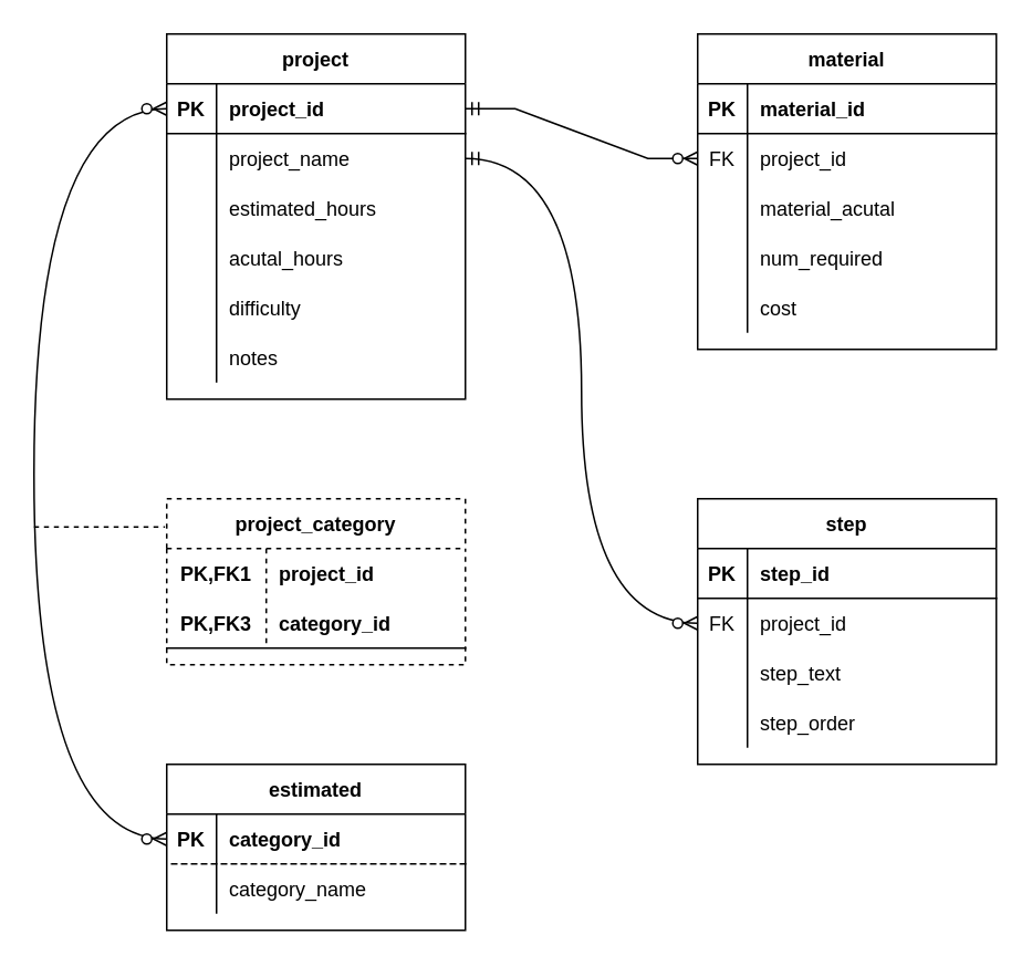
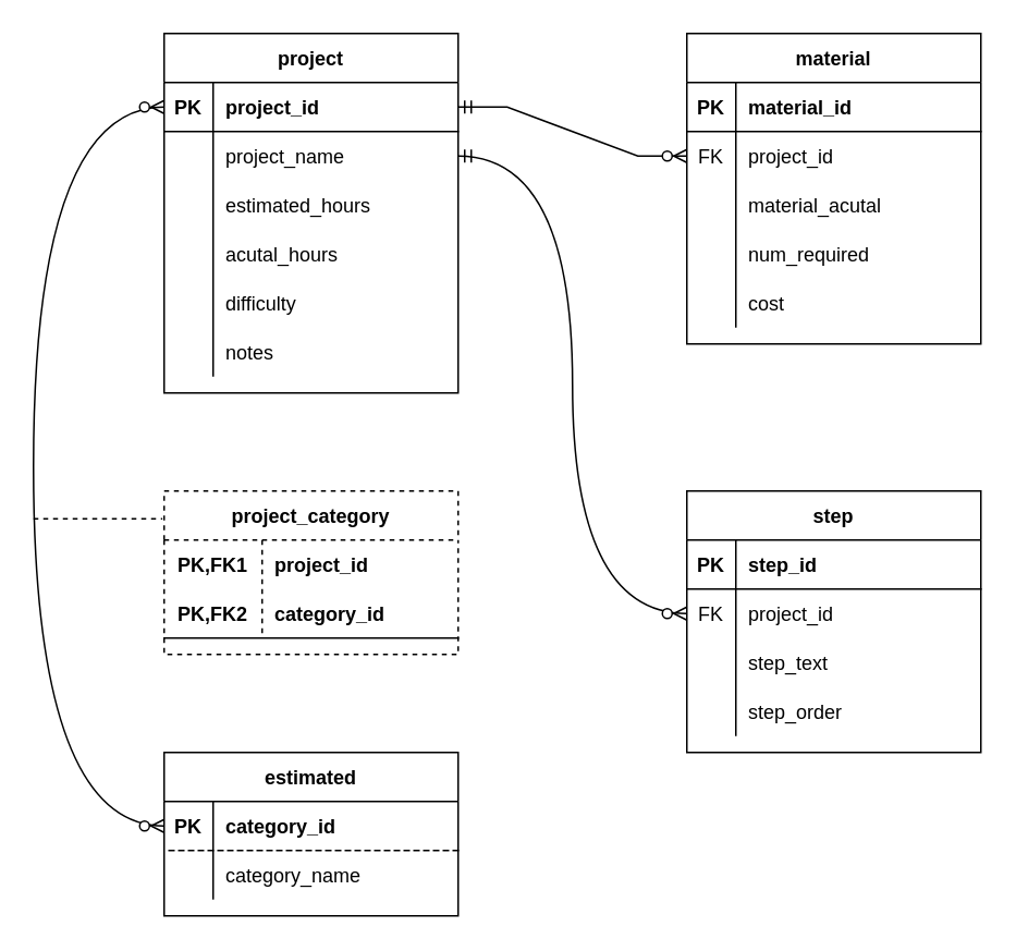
  <mxCell id="0" />
  <mxCell id="1" parent="0" />
  <mxCell id="2" value="project" style="shape=table;startSize=30;container=1;collapsible=1;childLayout=tableLayout;fixedRows=1;rowLines=0;fontStyle=1;align=center;resizeLast=1;" vertex="1" parent="1"><mxGeometry x="100" y="20" width="180" height="220" as="geometry" /></mxCell>
  <mxCell id="3" value="" style="shape=tableRow;horizontal=0;startSize=0;swimlaneHead=0;swimlaneBody=0;fillColor=none;collapsible=0;dropTarget=0;points=[[0,0.5],[1,0.5]];portConstraint=eastwest;top=0;left=0;right=0;bottom=1;" vertex="1" parent="2"><mxGeometry y="30" width="180" height="30" as="geometry" /></mxCell>
  <mxCell id="4" value="PK" style="shape=partialRectangle;connectable=0;fillColor=none;top=0;left=0;bottom=0;right=0;fontStyle=1;overflow=hidden;" vertex="1" parent="3"><mxGeometry width="30" height="30" as="geometry"><mxRectangle width="30" height="30" as="alternateBounds" /></mxGeometry></mxCell>
  <mxCell id="5" value="project_id" style="shape=partialRectangle;connectable=0;fillColor=none;top=0;left=0;bottom=0;right=0;align=left;spacingLeft=6;fontStyle=1;overflow=hidden;" vertex="1" parent="3"><mxGeometry x="30" width="150" height="30" as="geometry"><mxRectangle width="150" height="30" as="alternateBounds" /></mxGeometry></mxCell>
  <mxCell id="6" value="" style="shape=tableRow;horizontal=0;startSize=0;swimlaneHead=0;swimlaneBody=0;fillColor=none;collapsible=0;dropTarget=0;points=[[0,0.5],[1,0.5]];portConstraint=eastwest;top=0;left=0;right=0;bottom=0;" vertex="1" parent="2"><mxGeometry y="60" width="180" height="30" as="geometry" /></mxCell>
  <mxCell id="7" value="" style="shape=partialRectangle;connectable=0;fillColor=none;top=0;left=0;bottom=0;right=0;editable=1;overflow=hidden;" vertex="1" parent="6"><mxGeometry width="30" height="30" as="geometry"><mxRectangle width="30" height="30" as="alternateBounds" /></mxGeometry></mxCell>
  <mxCell id="8" value="project_name" style="shape=partialRectangle;connectable=0;fillColor=none;top=0;left=0;bottom=0;right=0;align=left;spacingLeft=6;overflow=hidden;" vertex="1" parent="6"><mxGeometry x="30" width="150" height="30" as="geometry"><mxRectangle width="150" height="30" as="alternateBounds" /></mxGeometry></mxCell>
  <mxCell id="9" value="" style="shape=tableRow;horizontal=0;startSize=0;swimlaneHead=0;swimlaneBody=0;fillColor=none;collapsible=0;dropTarget=0;points=[[0,0.5],[1,0.5]];portConstraint=eastwest;top=0;left=0;right=0;bottom=0;" vertex="1" parent="2"><mxGeometry y="90" width="180" height="30" as="geometry" /></mxCell>
  <mxCell id="10" value="" style="shape=partialRectangle;connectable=0;fillColor=none;top=0;left=0;bottom=0;right=0;editable=1;overflow=hidden;" vertex="1" parent="9"><mxGeometry width="30" height="30" as="geometry"><mxRectangle width="30" height="30" as="alternateBounds" /></mxGeometry></mxCell>
  <mxCell id="11" value="estimated_hours" style="shape=partialRectangle;connectable=0;fillColor=none;top=0;left=0;bottom=0;right=0;align=left;spacingLeft=6;overflow=hidden;" vertex="1" parent="9"><mxGeometry x="30" width="150" height="30" as="geometry"><mxRectangle width="150" height="30" as="alternateBounds" /></mxGeometry></mxCell>
  <mxCell id="12" value="" style="shape=tableRow;horizontal=0;startSize=0;swimlaneHead=0;swimlaneBody=0;fillColor=none;collapsible=0;dropTarget=0;points=[[0,0.5],[1,0.5]];portConstraint=eastwest;top=0;left=0;right=0;bottom=0;" vertex="1" parent="2"><mxGeometry y="120" width="180" height="30" as="geometry" /></mxCell>
  <mxCell id="13" value="" style="shape=partialRectangle;connectable=0;fillColor=none;top=0;left=0;bottom=0;right=0;editable=1;overflow=hidden;" vertex="1" parent="12"><mxGeometry width="30" height="30" as="geometry"><mxRectangle width="30" height="30" as="alternateBounds" /></mxGeometry></mxCell>
  <mxCell id="14" value="acutal_hours" style="shape=partialRectangle;connectable=0;fillColor=none;top=0;left=0;bottom=0;right=0;align=left;spacingLeft=6;overflow=hidden;" vertex="1" parent="12"><mxGeometry x="30" width="150" height="30" as="geometry"><mxRectangle width="150" height="30" as="alternateBounds" /></mxGeometry></mxCell>
  <mxCell id="15" style="shape=tableRow;horizontal=0;startSize=0;swimlaneHead=0;swimlaneBody=0;fillColor=none;collapsible=0;dropTarget=0;points=[[0,0.5],[1,0.5]];portConstraint=eastwest;top=0;left=0;right=0;bottom=0;" vertex="1" parent="2"><mxGeometry y="150" width="180" height="30" as="geometry" /></mxCell>
  <mxCell id="16" style="shape=partialRectangle;connectable=0;fillColor=none;top=0;left=0;bottom=0;right=0;editable=1;overflow=hidden;" vertex="1" parent="15"><mxGeometry width="30" height="30" as="geometry"><mxRectangle width="30" height="30" as="alternateBounds" /></mxGeometry></mxCell>
  <mxCell id="17" value="difficulty" style="shape=partialRectangle;connectable=0;fillColor=none;top=0;left=0;bottom=0;right=0;align=left;spacingLeft=6;overflow=hidden;" vertex="1" parent="15"><mxGeometry x="30" width="150" height="30" as="geometry"><mxRectangle width="150" height="30" as="alternateBounds" /></mxGeometry></mxCell>
  <mxCell id="18" style="shape=tableRow;horizontal=0;startSize=0;swimlaneHead=0;swimlaneBody=0;fillColor=none;collapsible=0;dropTarget=0;points=[[0,0.5],[1,0.5]];portConstraint=eastwest;top=0;left=0;right=0;bottom=0;" vertex="1" parent="2"><mxGeometry y="180" width="180" height="30" as="geometry" /></mxCell>
  <mxCell id="19" style="shape=partialRectangle;connectable=0;fillColor=none;top=0;left=0;bottom=0;right=0;editable=1;overflow=hidden;" vertex="1" parent="18"><mxGeometry width="30" height="30" as="geometry"><mxRectangle width="30" height="30" as="alternateBounds" /></mxGeometry></mxCell>
  <mxCell id="20" value="notes" style="shape=partialRectangle;connectable=0;fillColor=none;top=0;left=0;bottom=0;right=0;align=left;spacingLeft=6;overflow=hidden;" vertex="1" parent="18"><mxGeometry x="30" width="150" height="30" as="geometry"><mxRectangle width="150" height="30" as="alternateBounds" /></mxGeometry></mxCell>
  <mxCell id="21" value="material" style="shape=table;startSize=30;container=1;collapsible=1;childLayout=tableLayout;fixedRows=1;rowLines=0;fontStyle=1;align=center;resizeLast=1;" vertex="1" parent="1"><mxGeometry x="420" y="20" width="180" height="190" as="geometry" /></mxCell>
  <mxCell id="22" value="" style="shape=tableRow;horizontal=0;startSize=0;swimlaneHead=0;swimlaneBody=0;fillColor=none;collapsible=0;dropTarget=0;points=[[0,0.5],[1,0.5]];portConstraint=eastwest;top=0;left=0;right=0;bottom=1;" vertex="1" parent="21"><mxGeometry y="30" width="180" height="30" as="geometry" /></mxCell>
  <mxCell id="23" value="PK" style="shape=partialRectangle;connectable=0;fillColor=none;top=0;left=0;bottom=0;right=0;fontStyle=1;overflow=hidden;" vertex="1" parent="22"><mxGeometry width="30" height="30" as="geometry"><mxRectangle width="30" height="30" as="alternateBounds" /></mxGeometry></mxCell>
  <mxCell id="24" value="material_id" style="shape=partialRectangle;connectable=0;fillColor=none;top=0;left=0;bottom=0;right=0;align=left;spacingLeft=6;fontStyle=1;overflow=hidden;" vertex="1" parent="22"><mxGeometry x="30" width="150" height="30" as="geometry"><mxRectangle width="150" height="30" as="alternateBounds" /></mxGeometry></mxCell>
  <mxCell id="25" value="" style="shape=tableRow;horizontal=0;startSize=0;swimlaneHead=0;swimlaneBody=0;fillColor=none;collapsible=0;dropTarget=0;points=[[0,0.5],[1,0.5]];portConstraint=eastwest;top=0;left=0;right=0;bottom=0;" vertex="1" parent="21"><mxGeometry y="60" width="180" height="30" as="geometry" /></mxCell>
  <mxCell id="26" value="FK" style="shape=partialRectangle;connectable=0;fillColor=none;top=0;left=0;bottom=0;right=0;editable=1;overflow=hidden;" vertex="1" parent="25"><mxGeometry width="30" height="30" as="geometry"><mxRectangle width="30" height="30" as="alternateBounds" /></mxGeometry></mxCell>
  <mxCell id="27" value="project_id" style="shape=partialRectangle;connectable=0;fillColor=none;top=0;left=0;bottom=0;right=0;align=left;spacingLeft=6;overflow=hidden;" vertex="1" parent="25"><mxGeometry x="30" width="150" height="30" as="geometry"><mxRectangle width="150" height="30" as="alternateBounds" /></mxGeometry></mxCell>
  <mxCell id="28" value="" style="shape=tableRow;horizontal=0;startSize=0;swimlaneHead=0;swimlaneBody=0;fillColor=none;collapsible=0;dropTarget=0;points=[[0,0.5],[1,0.5]];portConstraint=eastwest;top=0;left=0;right=0;bottom=0;" vertex="1" parent="21"><mxGeometry y="90" width="180" height="30" as="geometry" /></mxCell>
  <mxCell id="29" value="" style="shape=partialRectangle;connectable=0;fillColor=none;top=0;left=0;bottom=0;right=0;editable=1;overflow=hidden;" vertex="1" parent="28"><mxGeometry width="30" height="30" as="geometry"><mxRectangle width="30" height="30" as="alternateBounds" /></mxGeometry></mxCell>
  <mxCell id="30" value="material_acutal" style="shape=partialRectangle;connectable=0;fillColor=none;top=0;left=0;bottom=0;right=0;align=left;spacingLeft=6;overflow=hidden;" vertex="1" parent="28"><mxGeometry x="30" width="150" height="30" as="geometry"><mxRectangle width="150" height="30" as="alternateBounds" /></mxGeometry></mxCell>
  <mxCell id="31" value="" style="shape=tableRow;horizontal=0;startSize=0;swimlaneHead=0;swimlaneBody=0;fillColor=none;collapsible=0;dropTarget=0;points=[[0,0.5],[1,0.5]];portConstraint=eastwest;top=0;left=0;right=0;bottom=0;" vertex="1" parent="21"><mxGeometry y="120" width="180" height="30" as="geometry" /></mxCell>
  <mxCell id="32" value="" style="shape=partialRectangle;connectable=0;fillColor=none;top=0;left=0;bottom=0;right=0;editable=1;overflow=hidden;" vertex="1" parent="31"><mxGeometry width="30" height="30" as="geometry"><mxRectangle width="30" height="30" as="alternateBounds" /></mxGeometry></mxCell>
  <mxCell id="33" value="num_required" style="shape=partialRectangle;connectable=0;fillColor=none;top=0;left=0;bottom=0;right=0;align=left;spacingLeft=6;overflow=hidden;" vertex="1" parent="31"><mxGeometry x="30" width="150" height="30" as="geometry"><mxRectangle width="150" height="30" as="alternateBounds" /></mxGeometry></mxCell>
  <mxCell id="34" style="shape=tableRow;horizontal=0;startSize=0;swimlaneHead=0;swimlaneBody=0;fillColor=none;collapsible=0;dropTarget=0;points=[[0,0.5],[1,0.5]];portConstraint=eastwest;top=0;left=0;right=0;bottom=0;" vertex="1" parent="21"><mxGeometry y="150" width="180" height="30" as="geometry" /></mxCell>
  <mxCell id="35" style="shape=partialRectangle;connectable=0;fillColor=none;top=0;left=0;bottom=0;right=0;editable=1;overflow=hidden;" vertex="1" parent="34"><mxGeometry width="30" height="30" as="geometry"><mxRectangle width="30" height="30" as="alternateBounds" /></mxGeometry></mxCell>
  <mxCell id="36" value="cost" style="shape=partialRectangle;connectable=0;fillColor=none;top=0;left=0;bottom=0;right=0;align=left;spacingLeft=6;overflow=hidden;" vertex="1" parent="34"><mxGeometry x="30" width="150" height="30" as="geometry"><mxRectangle width="150" height="30" as="alternateBounds" /></mxGeometry></mxCell>
  <mxCell id="37" value="project_category" style="shape=table;startSize=30;container=1;collapsible=1;childLayout=tableLayout;fixedRows=1;rowLines=0;fontStyle=1;align=center;resizeLast=1;dashed=1;" vertex="1" parent="1"><mxGeometry x="100" y="300" width="180" height="100" as="geometry" /></mxCell>
  <mxCell id="38" value="" style="shape=tableRow;horizontal=0;startSize=0;swimlaneHead=0;swimlaneBody=0;fillColor=none;collapsible=0;dropTarget=0;points=[[0,0.5],[1,0.5]];portConstraint=eastwest;top=0;left=0;right=0;bottom=0;" vertex="1" parent="37"><mxGeometry y="30" width="180" height="30" as="geometry" /></mxCell>
  <mxCell id="39" value="PK,FK1" style="shape=partialRectangle;connectable=0;fillColor=none;top=0;left=0;bottom=0;right=0;fontStyle=1;overflow=hidden;" vertex="1" parent="38"><mxGeometry width="60" height="30" as="geometry"><mxRectangle width="60" height="30" as="alternateBounds" /></mxGeometry></mxCell>
  <mxCell id="40" value="project_id" style="shape=partialRectangle;connectable=0;fillColor=none;top=0;left=0;bottom=0;right=0;align=left;spacingLeft=6;fontStyle=1;overflow=hidden;" vertex="1" parent="38"><mxGeometry x="60" width="120" height="30" as="geometry"><mxRectangle width="120" height="30" as="alternateBounds" /></mxGeometry></mxCell>
  <mxCell id="41" value="" style="shape=tableRow;horizontal=0;startSize=0;swimlaneHead=0;swimlaneBody=0;fillColor=none;collapsible=0;dropTarget=0;points=[[0,0.5],[1,0.5]];portConstraint=eastwest;top=0;left=0;right=0;bottom=1;" vertex="1" parent="37"><mxGeometry y="60" width="180" height="30" as="geometry" /></mxCell>
- <mxCell id="42" value="PK,FK3" style="shape=partialRectangle;connectable=0;fillColor=none;top=0;left=0;bottom=0;right=0;fontStyle=1;overflow=hidden;" vertex="1" parent="41"><mxGeometry width="60" height="30" as="geometry"><mxRectangle width="60" height="30" as="alternateBounds" /></mxGeometry></mxCell>
+ <mxCell id="42" value="PK,FK2" style="shape=partialRectangle;connectable=0;fillColor=none;top=0;left=0;bottom=0;right=0;fontStyle=1;overflow=hidden;" vertex="1" parent="41"><mxGeometry width="60" height="30" as="geometry"><mxRectangle width="60" height="30" as="alternateBounds" /></mxGeometry></mxCell>
  <mxCell id="43" value="category_id" style="shape=partialRectangle;connectable=0;fillColor=none;top=0;left=0;bottom=0;right=0;align=left;spacingLeft=6;fontStyle=1;overflow=hidden;" vertex="1" parent="41"><mxGeometry x="60" width="120" height="30" as="geometry"><mxRectangle width="120" height="30" as="alternateBounds" /></mxGeometry></mxCell>
  <mxCell id="44" value="estimated" style="shape=table;startSize=30;container=1;collapsible=1;childLayout=tableLayout;fixedRows=1;rowLines=0;fontStyle=1;align=center;resizeLast=1;" vertex="1" parent="1"><mxGeometry x="100" y="460" width="180" height="100" as="geometry" /></mxCell>
  <mxCell id="45" value="" style="shape=tableRow;horizontal=0;startSize=0;swimlaneHead=0;swimlaneBody=0;fillColor=none;collapsible=0;dropTarget=0;points=[[0,0.5],[1,0.5]];portConstraint=eastwest;top=0;left=0;right=0;bottom=1;dashed=1;" vertex="1" parent="44"><mxGeometry y="30" width="180" height="30" as="geometry" /></mxCell>
  <mxCell id="46" value="PK" style="shape=partialRectangle;connectable=0;fillColor=none;top=0;left=0;bottom=0;right=0;fontStyle=1;overflow=hidden;dashed=1;" vertex="1" parent="45"><mxGeometry width="30" height="30" as="geometry"><mxRectangle width="30" height="30" as="alternateBounds" /></mxGeometry></mxCell>
  <mxCell id="47" value="category_id" style="shape=partialRectangle;connectable=0;fillColor=none;top=0;left=0;bottom=0;right=0;align=left;spacingLeft=6;fontStyle=1;overflow=hidden;dashed=1;" vertex="1" parent="45"><mxGeometry x="30" width="150" height="30" as="geometry"><mxRectangle width="150" height="30" as="alternateBounds" /></mxGeometry></mxCell>
  <mxCell id="48" value="" style="shape=tableRow;horizontal=0;startSize=0;swimlaneHead=0;swimlaneBody=0;fillColor=none;collapsible=0;dropTarget=0;points=[[0,0.5],[1,0.5]];portConstraint=eastwest;top=0;left=0;right=0;bottom=0;dashed=1;" vertex="1" parent="44"><mxGeometry y="60" width="180" height="30" as="geometry" /></mxCell>
  <mxCell id="49" value="" style="shape=partialRectangle;connectable=0;fillColor=none;top=0;left=0;bottom=0;right=0;editable=1;overflow=hidden;dashed=1;" vertex="1" parent="48"><mxGeometry width="30" height="30" as="geometry"><mxRectangle width="30" height="30" as="alternateBounds" /></mxGeometry></mxCell>
  <mxCell id="50" value="category_name" style="shape=partialRectangle;connectable=0;fillColor=none;top=0;left=0;bottom=0;right=0;align=left;spacingLeft=6;overflow=hidden;dashed=1;" vertex="1" parent="48"><mxGeometry x="30" width="150" height="30" as="geometry"><mxRectangle width="150" height="30" as="alternateBounds" /></mxGeometry></mxCell>
  <mxCell id="51" value="step" style="shape=table;startSize=30;container=1;collapsible=1;childLayout=tableLayout;fixedRows=1;rowLines=0;fontStyle=1;align=center;resizeLast=1;" vertex="1" parent="1"><mxGeometry x="420" y="300" width="180" height="160" as="geometry" /></mxCell>
  <mxCell id="52" value="" style="shape=tableRow;horizontal=0;startSize=0;swimlaneHead=0;swimlaneBody=0;fillColor=none;collapsible=0;dropTarget=0;points=[[0,0.5],[1,0.5]];portConstraint=eastwest;top=0;left=0;right=0;bottom=1;" vertex="1" parent="51"><mxGeometry y="30" width="180" height="30" as="geometry" /></mxCell>
  <mxCell id="53" value="PK" style="shape=partialRectangle;connectable=0;fillColor=none;top=0;left=0;bottom=0;right=0;fontStyle=1;overflow=hidden;" vertex="1" parent="52"><mxGeometry width="30" height="30" as="geometry"><mxRectangle width="30" height="30" as="alternateBounds" /></mxGeometry></mxCell>
  <mxCell id="54" value="step_id" style="shape=partialRectangle;connectable=0;fillColor=none;top=0;left=0;bottom=0;right=0;align=left;spacingLeft=6;fontStyle=1;overflow=hidden;" vertex="1" parent="52"><mxGeometry x="30" width="150" height="30" as="geometry"><mxRectangle width="150" height="30" as="alternateBounds" /></mxGeometry></mxCell>
  <mxCell id="55" value="" style="shape=tableRow;horizontal=0;startSize=0;swimlaneHead=0;swimlaneBody=0;fillColor=none;collapsible=0;dropTarget=0;points=[[0,0.5],[1,0.5]];portConstraint=eastwest;top=0;left=0;right=0;bottom=0;" vertex="1" parent="51"><mxGeometry y="60" width="180" height="30" as="geometry" /></mxCell>
  <mxCell id="56" value="FK" style="shape=partialRectangle;connectable=0;fillColor=none;top=0;left=0;bottom=0;right=0;editable=1;overflow=hidden;" vertex="1" parent="55"><mxGeometry width="30" height="30" as="geometry"><mxRectangle width="30" height="30" as="alternateBounds" /></mxGeometry></mxCell>
  <mxCell id="57" value="project_id" style="shape=partialRectangle;connectable=0;fillColor=none;top=0;left=0;bottom=0;right=0;align=left;spacingLeft=6;overflow=hidden;" vertex="1" parent="55"><mxGeometry x="30" width="150" height="30" as="geometry"><mxRectangle width="150" height="30" as="alternateBounds" /></mxGeometry></mxCell>
  <mxCell id="58" value="" style="shape=tableRow;horizontal=0;startSize=0;swimlaneHead=0;swimlaneBody=0;fillColor=none;collapsible=0;dropTarget=0;points=[[0,0.5],[1,0.5]];portConstraint=eastwest;top=0;left=0;right=0;bottom=0;" vertex="1" parent="51"><mxGeometry y="90" width="180" height="30" as="geometry" /></mxCell>
  <mxCell id="59" value="" style="shape=partialRectangle;connectable=0;fillColor=none;top=0;left=0;bottom=0;right=0;editable=1;overflow=hidden;" vertex="1" parent="58"><mxGeometry width="30" height="30" as="geometry"><mxRectangle width="30" height="30" as="alternateBounds" /></mxGeometry></mxCell>
  <mxCell id="60" value="step_text" style="shape=partialRectangle;connectable=0;fillColor=none;top=0;left=0;bottom=0;right=0;align=left;spacingLeft=6;overflow=hidden;" vertex="1" parent="58"><mxGeometry x="30" width="150" height="30" as="geometry"><mxRectangle width="150" height="30" as="alternateBounds" /></mxGeometry></mxCell>
  <mxCell id="61" value="" style="shape=tableRow;horizontal=0;startSize=0;swimlaneHead=0;swimlaneBody=0;fillColor=none;collapsible=0;dropTarget=0;points=[[0,0.5],[1,0.5]];portConstraint=eastwest;top=0;left=0;right=0;bottom=0;" vertex="1" parent="51"><mxGeometry y="120" width="180" height="30" as="geometry" /></mxCell>
  <mxCell id="62" value="" style="shape=partialRectangle;connectable=0;fillColor=none;top=0;left=0;bottom=0;right=0;editable=1;overflow=hidden;" vertex="1" parent="61"><mxGeometry width="30" height="30" as="geometry"><mxRectangle width="30" height="30" as="alternateBounds" /></mxGeometry></mxCell>
  <mxCell id="63" value="step_order" style="shape=partialRectangle;connectable=0;fillColor=none;top=0;left=0;bottom=0;right=0;align=left;spacingLeft=6;overflow=hidden;" vertex="1" parent="61"><mxGeometry x="30" width="150" height="30" as="geometry"><mxRectangle width="150" height="30" as="alternateBounds" /></mxGeometry></mxCell>
  <mxCell id="64" value="" style="edgeStyle=orthogonalEdgeStyle;fontSize=12;html=1;endArrow=ERzeroToMany;endFill=1;startArrow=ERzeroToMany;rounded=0;curved=1;entryX=0;entryY=0.5;entryDx=0;entryDy=0;exitX=0;exitY=0.5;exitDx=0;exitDy=0;" edge="1" parent="1" source="45" target="3"><mxGeometry width="100" height="100" relative="1" as="geometry"><mxPoint x="-10" y="165" as="sourcePoint" /><mxPoint x="90" y="65" as="targetPoint" /><Array as="points"><mxPoint x="20" y="505" /><mxPoint x="20" y="65" /></Array></mxGeometry></mxCell>
  <mxCell id="65" value="" style="endArrow=none;html=1;rounded=0;entryX=-0.006;entryY=0.17;entryDx=0;entryDy=0;entryPerimeter=0;dashed=1;" edge="1" parent="1" target="37"><mxGeometry relative="1" as="geometry"><mxPoint x="20" y="317" as="sourcePoint" /><mxPoint x="70" y="270" as="targetPoint" /></mxGeometry></mxCell>
  <mxCell id="66" value="" style="edgeStyle=entityRelationEdgeStyle;fontSize=12;html=1;endArrow=ERzeroToMany;startArrow=ERmandOne;rounded=0;exitX=1;exitY=0.5;exitDx=0;exitDy=0;entryX=0;entryY=0.5;entryDx=0;entryDy=0;" edge="1" parent="1" source="3" target="25"><mxGeometry width="100" height="100" relative="1" as="geometry"><mxPoint x="350" y="340" as="sourcePoint" /><mxPoint x="450" y="240" as="targetPoint" /></mxGeometry></mxCell>
  <mxCell id="67" value="" style="edgeStyle=orthogonalEdgeStyle;fontSize=12;html=1;endArrow=ERzeroToMany;startArrow=ERmandOne;rounded=0;exitX=1;exitY=0.5;exitDx=0;exitDy=0;entryX=0;entryY=0.5;entryDx=0;entryDy=0;curved=1;" edge="1" parent="1" source="6" target="55"><mxGeometry width="100" height="100" relative="1" as="geometry"><mxPoint x="280" y="100" as="sourcePoint" /><mxPoint x="420" y="130" as="targetPoint" /></mxGeometry></mxCell>
